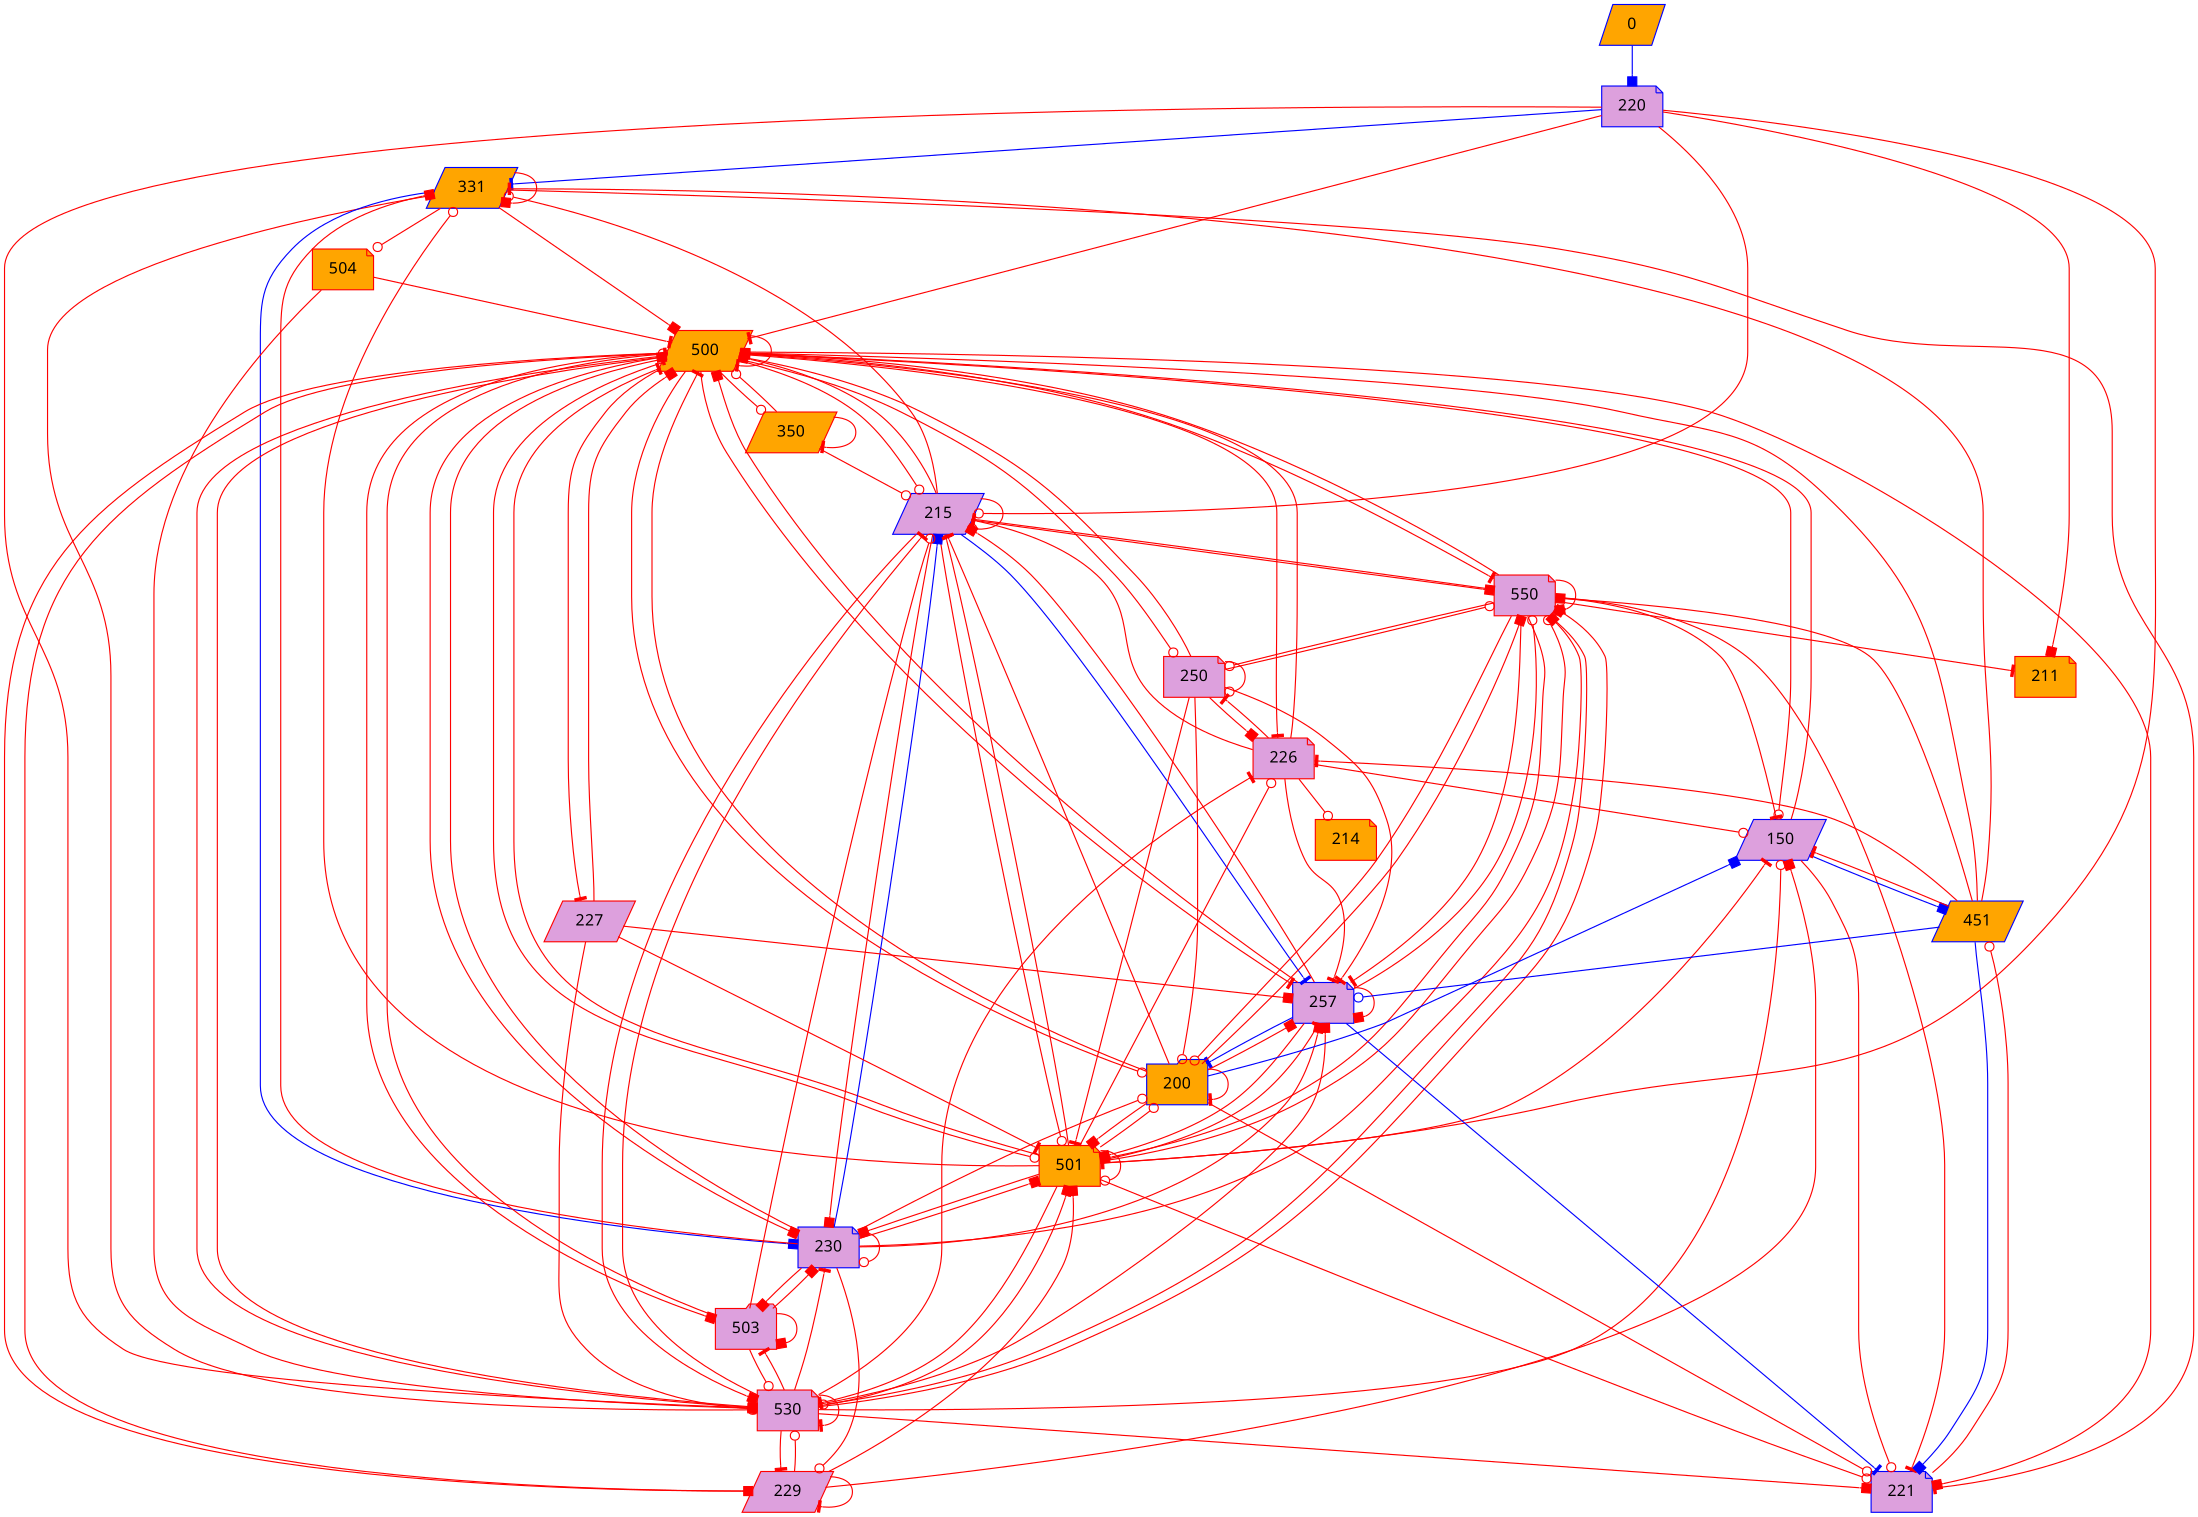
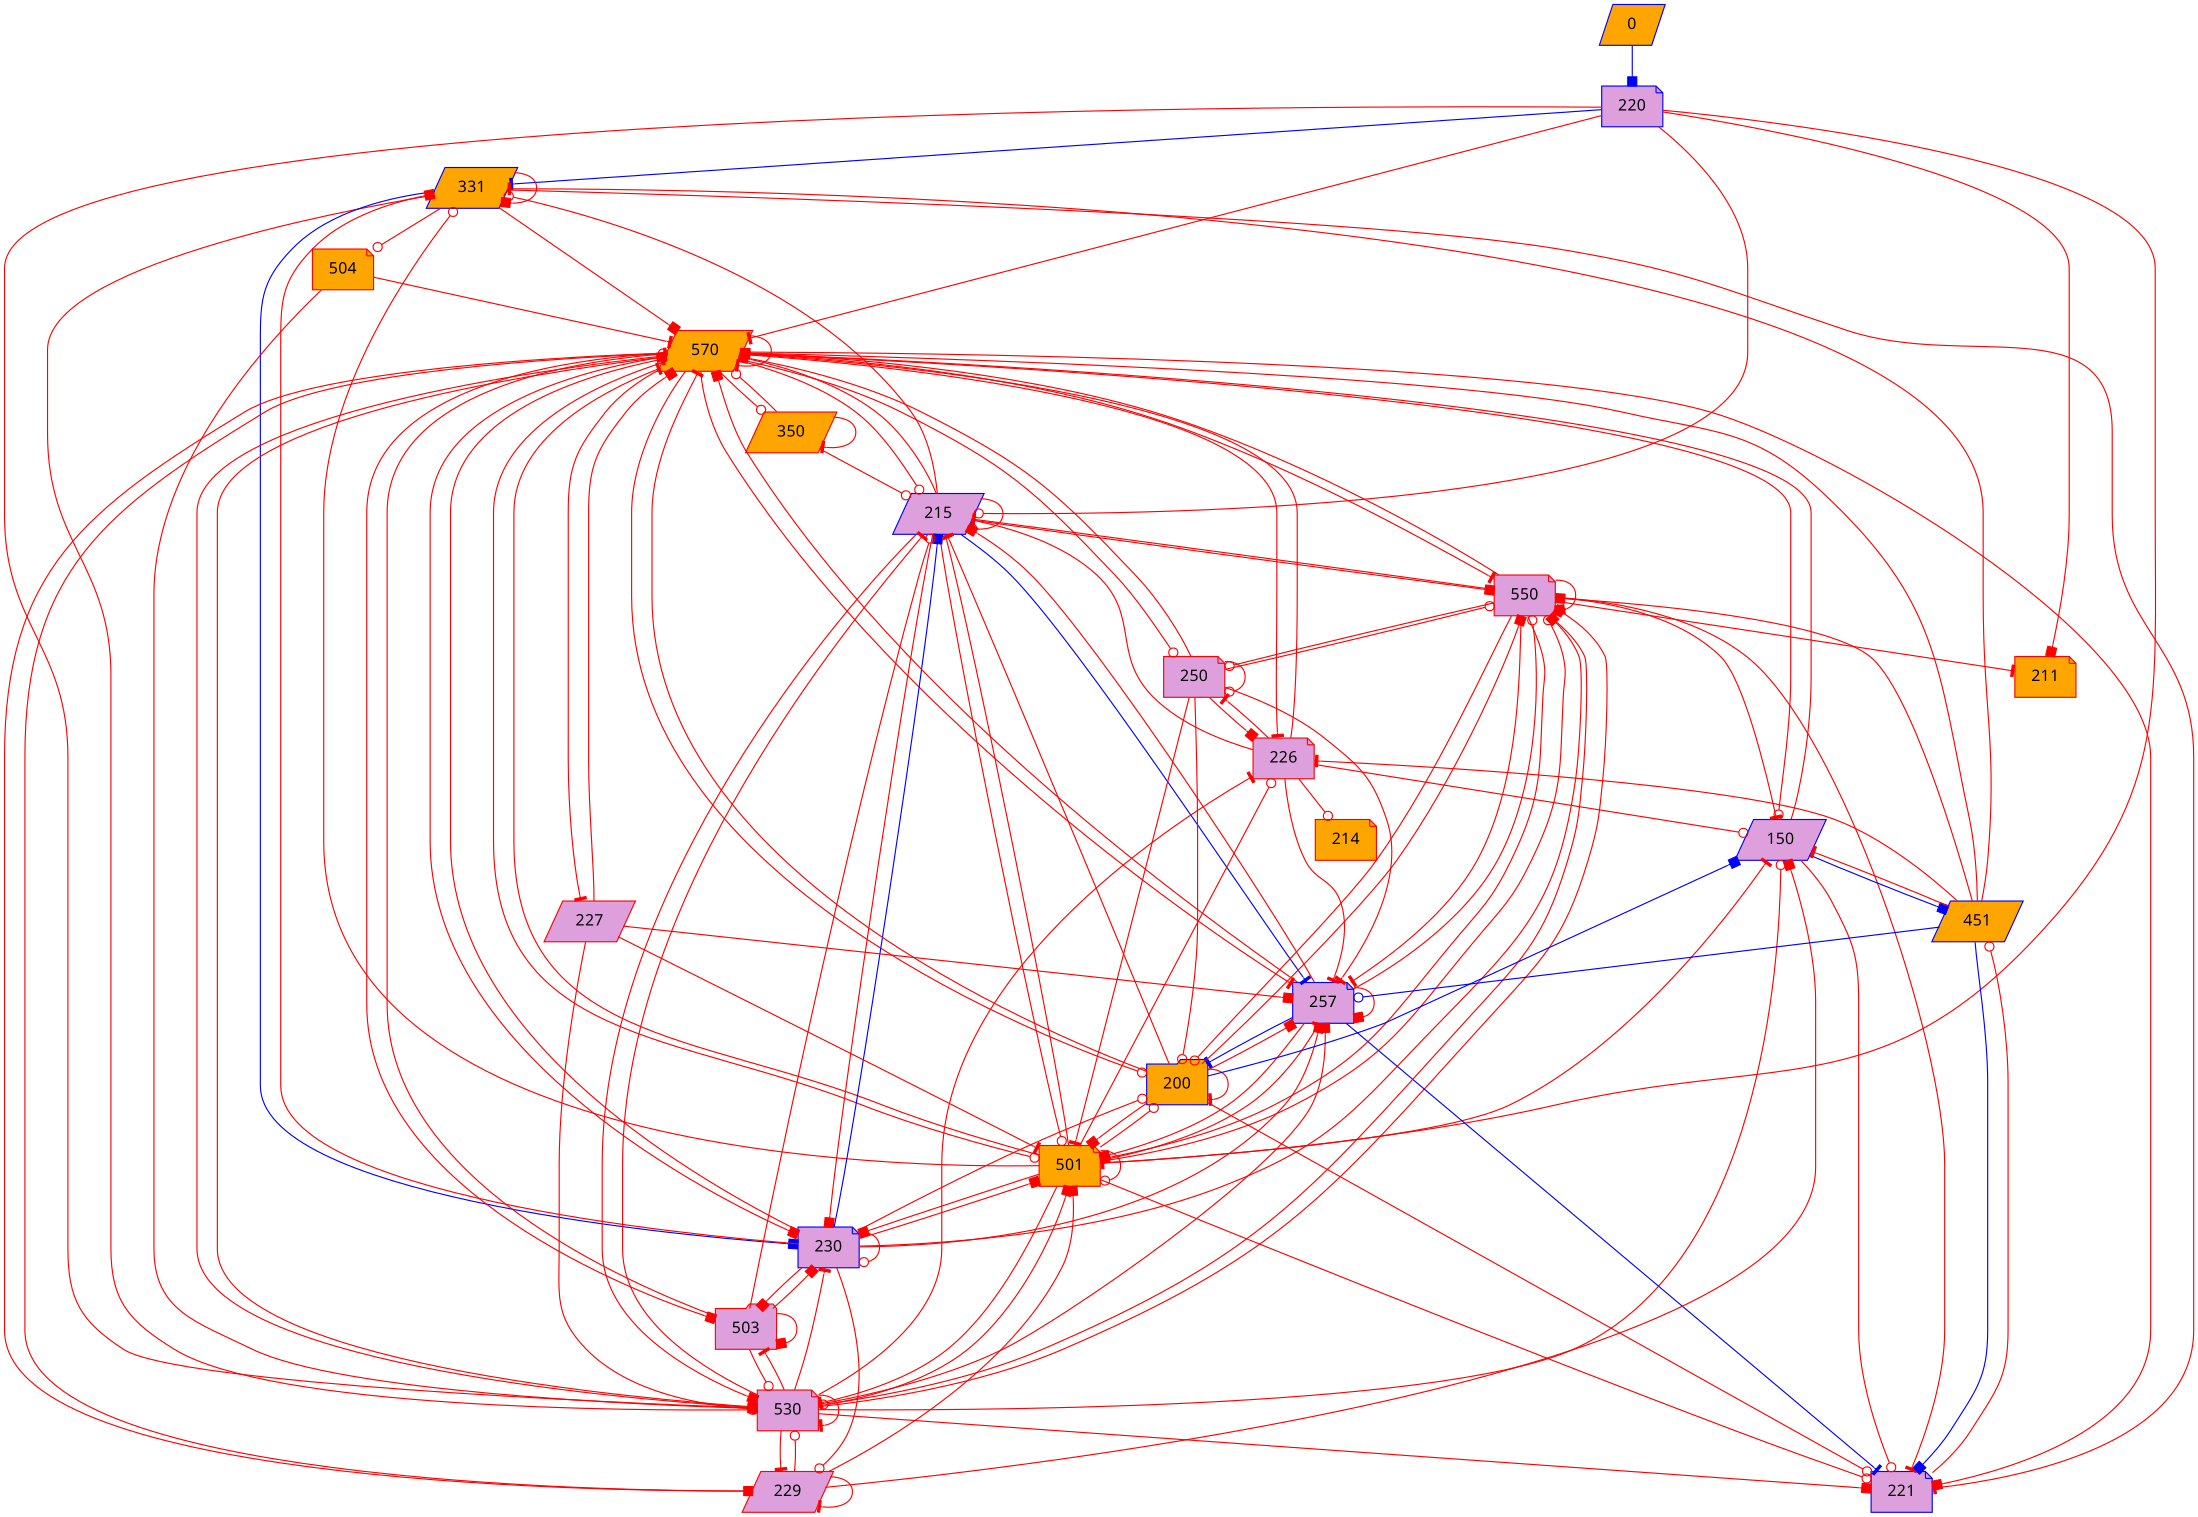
  digraph {
    fontname="Noto Sans"
    node [color=red fillcolor=plum fontname="Noto Sans" shape=note style=filled]
    edge [arrowhead=box color=red fontname="Noto Sans"]
    0 [color=blue fillcolor=orange shape=parallelogram]
    220 [color=blue]
    331 [color=blue fillcolor=orange shape=parallelogram]
    215 [color=blue shape=parallelogram]
-   500 [fillcolor=orange shape=parallelogram]
+   500 [fillcolor=orange shape=parallelogram label=570]
    530
    501 [fillcolor=orange]
    211 [fillcolor=orange]
    230 [color=blue]
    221 [color=blue]
    504 [fillcolor=orange]
    257 [color=blue]
    550
    200 [color=blue fillcolor=orange shape=folder]
    229 [shape=parallelogram]
    503 [shape=folder]
    150 [color=blue shape=parallelogram]
    226
    250
    227 [shape=parallelogram]
    350 [fillcolor=orange shape=parallelogram]
    451 [color=blue fillcolor=orange shape=parallelogram]
    214 [fillcolor=orange]
    0 -> 220 [color=blue]
    220 -> 331 [arrowhead=tee color=blue]
    220 -> 215 [arrowhead=odot]
    220 -> 500 [arrowhead=tee]
    220 -> 530 [arrowhead=tee]
    220 -> 501 [arrowhead=tee]
    220 -> 211
    331 -> 331
    331 -> 500
    331 -> 530 [arrowhead=odot]
    331 -> 230 [color=blue]
    331 -> 221 [arrowhead=tee]
    331 -> 504 [arrowhead=odot]
    215 -> 331 [arrowhead=odot]
    215 -> 215 [arrowhead=odot]
    215 -> 500
    215 -> 530
    215 -> 501 [arrowhead=odot]
    215 -> 230
    215 -> 257 [arrowhead=tee color=blue]
    215 -> 550
    500 -> 215 [arrowhead=odot]
    500 -> 500 [arrowhead=tee]
    500 -> 530
    500 -> 501 [arrowhead=odot]
    500 -> 230
    500 -> 221
    500 -> 257 [arrowhead=tee]
    500 -> 550 [arrowhead=tee]
    500 -> 200 [arrowhead=odot]
    500 -> 229
    500 -> 503
    500 -> 150 [arrowhead=odot]
    500 -> 226 [arrowhead=tee]
    500 -> 250 [arrowhead=odot]
    500 -> 227 [arrowhead=tee]
    500 -> 350 [arrowhead=odot]
    530 -> 215 [arrowhead=tee]
    530 -> 500
    530 -> 530 [arrowhead=tee]
    530 -> 501
    530 -> 230 [arrowhead=tee]
    530 -> 221
    530 -> 257
    530 -> 550
    530 -> 229 [arrowhead=tee]
    530 -> 503 [arrowhead=tee]
    530 -> 150 [arrowhead=odot]
    530 -> 226 [arrowhead=tee]
    501 -> 331 [arrowhead=odot]
    501 -> 215 [arrowhead=tee]
    501 -> 500 [arrowhead=tee]
    501 -> 530 [arrowhead=tee]
    501 -> 501 [arrowhead=odot]
    501 -> 230
    501 -> 221 [arrowhead=odot]
    501 -> 257 [arrowhead=tee]
    501 -> 550 [arrowhead=odot]
    501 -> 200 [arrowhead=odot]
    501 -> 150 [arrowhead=tee]
    501 -> 226 [arrowhead=odot]
    230 -> 331
    230 -> 215 [color=blue]
    230 -> 500 [arrowhead=tee]
    230 -> 501
    230 -> 230 [arrowhead=odot]
    230 -> 257
    230 -> 550
    230 -> 200 [arrowhead=odot]
    230 -> 229 [arrowhead=odot]
    230 -> 503
    221 -> 451 [arrowhead=odot]
    504 -> 500 [arrowhead=tee]
    504 -> 530
    257 -> 215
    257 -> 500
    257 -> 501
    257 -> 221 [arrowhead=tee color=blue]
    257 -> 257
    257 -> 550 [arrowhead=odot]
    257 -> 200 [arrowhead=tee color=blue]
    550 -> 215 [arrowhead=tee]
    550 -> 500 [arrowhead=odot]
    550 -> 530 [arrowhead=odot]
    550 -> 501
    550 -> 211 [arrowhead=tee]
    550 -> 221 [arrowhead=tee]
    550 -> 257 [arrowhead=tee]
    550 -> 550
    550 -> 200 [arrowhead=odot]
    550 -> 150 [arrowhead=tee]
    550 -> 250 [arrowhead=odot]
    200 -> 215 [arrowhead=tee]
    200 -> 500 [arrowhead=tee]
    200 -> 501
    200 -> 221 [arrowhead=odot]
    200 -> 257
    200 -> 550
    200 -> 200 [arrowhead=tee]
    200 -> 150 [color=blue]
    229 -> 500 [arrowhead=odot]
    229 -> 530 [arrowhead=odot]
    229 -> 501
    229 -> 229 [arrowhead=tee]
    229 -> 150
    503 -> 215 [arrowhead=odot]
    503 -> 500 [arrowhead=tee]
    503 -> 530 [arrowhead=odot]
    503 -> 230
    503 -> 503
    150 -> 500
    150 -> 221 [arrowhead=odot]
    150 -> 451 [color=blue]
    226 -> 215 [arrowhead=tee]
    226 -> 500
    226 -> 257 [arrowhead=tee]
    226 -> 150 [arrowhead=odot]
    226 -> 250 [arrowhead=tee]
    226 -> 214 [arrowhead=odot]
    250 -> 500 [arrowhead=odot]
    250 -> 501 [arrowhead=tee]
    250 -> 257 [arrowhead=tee]
    250 -> 550 [arrowhead=odot]
    250 -> 200 [arrowhead=odot]
    250 -> 226
    250 -> 250 [arrowhead=odot]
    227 -> 500
    227 -> 530 [arrowhead=odot]
    227 -> 501 [arrowhead=tee]
    227 -> 257
    350 -> 215 [arrowhead=odot]
    350 -> 500 [arrowhead=odot]
    350 -> 350 [arrowhead=tee]
    451 -> 331 [arrowhead=tee]
    451 -> 500
    451 -> 221 [color=blue]
    451 -> 257 [arrowhead=odot color=blue]
    451 -> 550
    451 -> 150 [arrowhead=tee]
    451 -> 226 [arrowhead=tee]
  }
